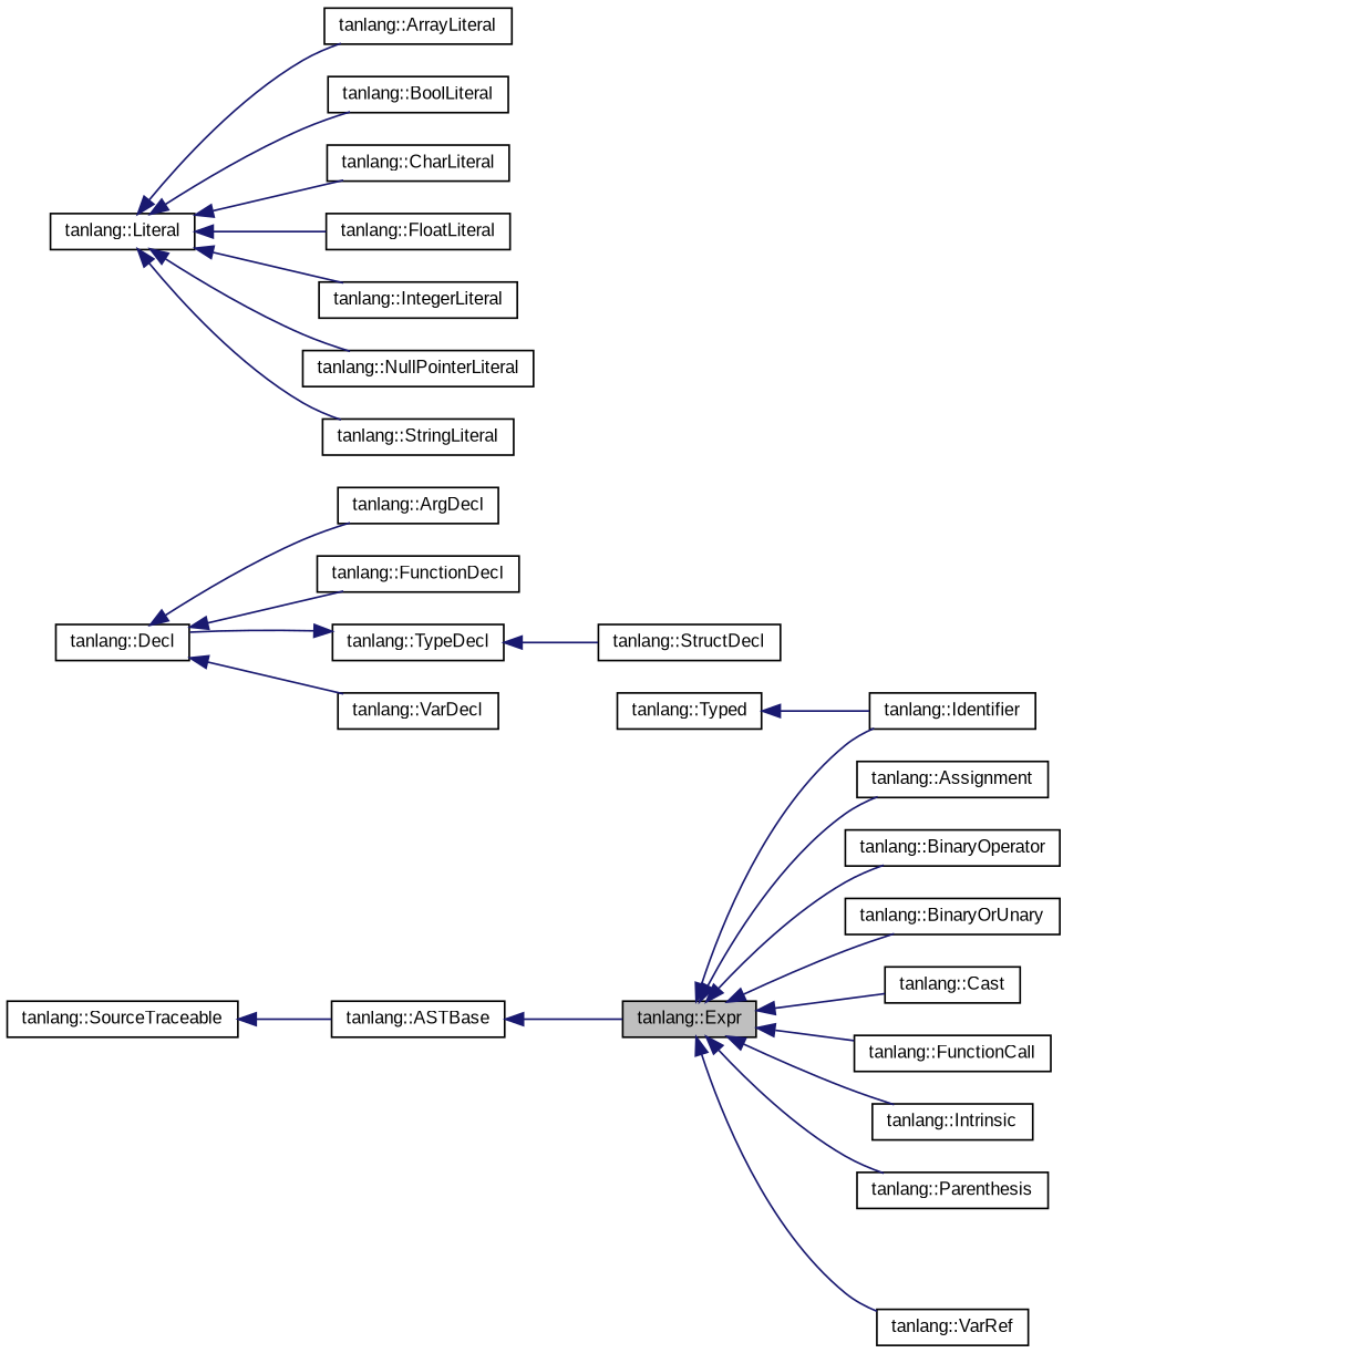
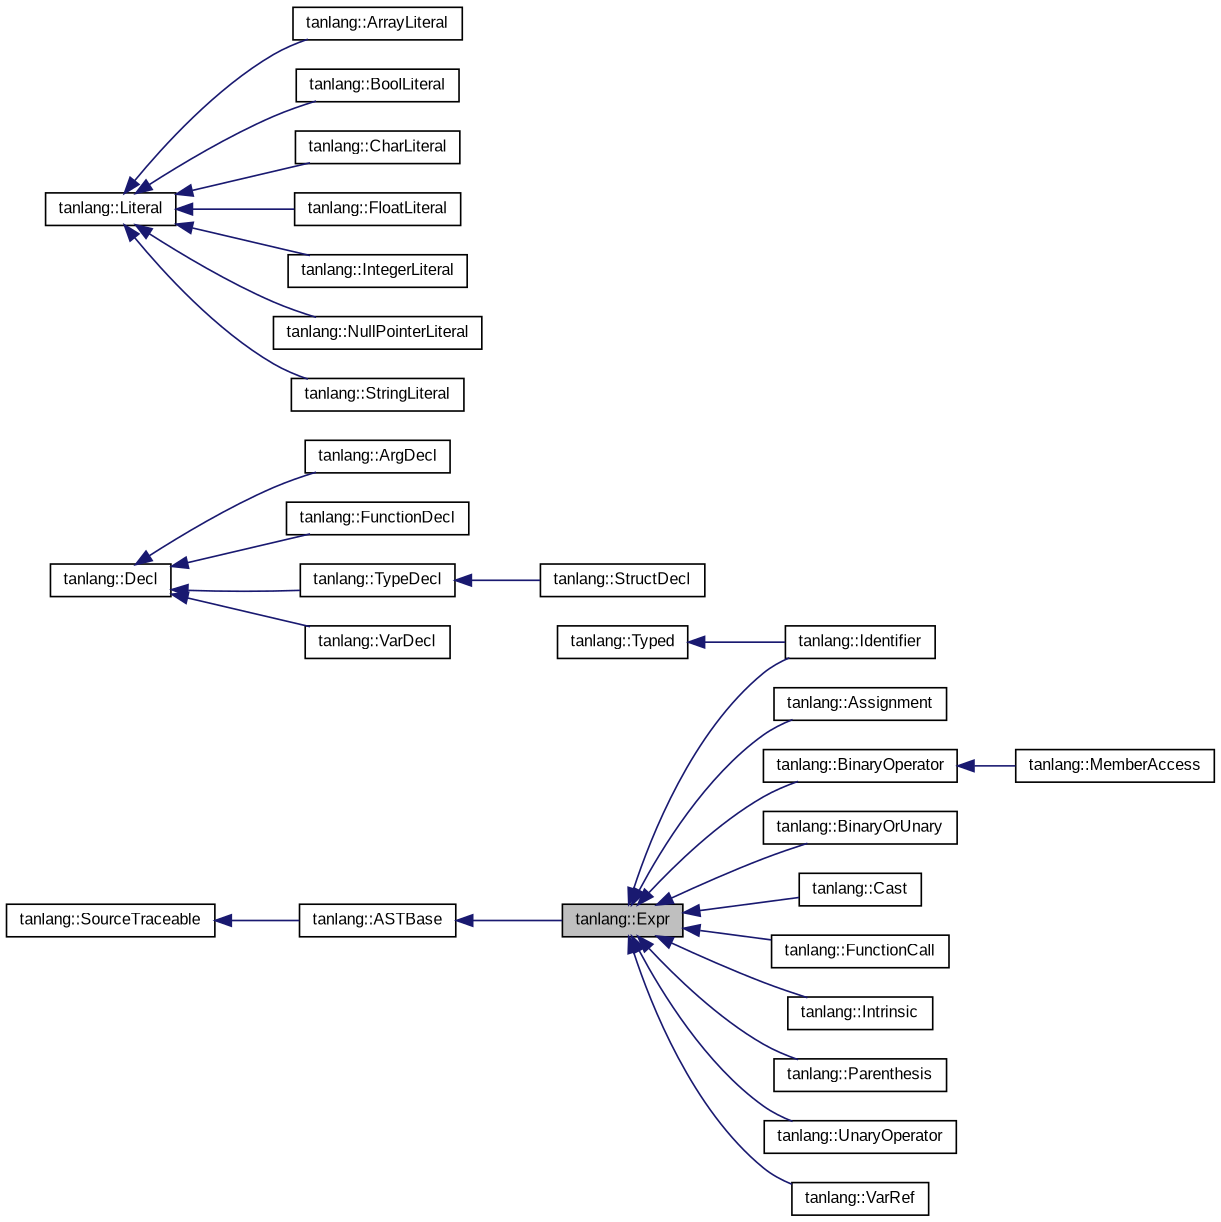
  digraph {
    fontname="Liberation Sans"
    rankdir=LR
    node [color=black fillcolor=white fontname="Liberation Sans" fontsize=10 shape=record style=filled]
    edge [color=midnightblue dir=back fontname="Liberation Sans" fontsize=10 labelfontname=Helvetica labelfontsize=10 style=solid]
    n1 [fillcolor=grey75 fontcolor=black height=0.2 label="tanlang::Expr" width=0.4]
    n2 [height=0.2 label="tanlang::Assignment" width=0.4]
    n3 [height=0.2 label="tanlang::BinaryOperator" width=0.4]
    n4 [height=0.2 label="tanlang::BinaryOrUnary" width=0.4]
    n5 [height=0.2 label="tanlang::Cast" width=0.4]
    n6 [height=0.2 label="tanlang::FunctionCall" width=0.4]
    n7 [height=0.2 label="tanlang::Identifier" width=0.4]
    n8 [height=0.2 label="tanlang::Intrinsic" width=0.4]
    n9 [height=0.2 label="tanlang::Parenthesis" width=0.4]
+   n10 [height=0.2 label="tanlang::UnaryOperator" width=0.4]
    n11 [height=0.2 label="tanlang::VarRef" width=0.4]
+   n12 [height=0.2 label="tanlang::MemberAccess" width=0.4]
    n13 [height=0.2 label="tanlang::Decl" width=0.4]
    n14 [height=0.2 label="tanlang::ArgDecl" width=0.4]
    n15 [height=0.2 label="tanlang::FunctionDecl" width=0.4]
    n16 [height=0.2 label="tanlang::TypeDecl" width=0.4]
    n17 [height=0.2 label="tanlang::VarDecl" width=0.4]
    n18 [height=0.2 label="tanlang::Literal" width=0.4]
    n19 [height=0.2 label="tanlang::ArrayLiteral" width=0.4]
    n20 [height=0.2 label="tanlang::BoolLiteral" width=0.4]
    n21 [height=0.2 label="tanlang::CharLiteral" width=0.4]
    n22 [height=0.2 label="tanlang::FloatLiteral" width=0.4]
    n23 [height=0.2 label="tanlang::IntegerLiteral" width=0.4]
    n24 [height=0.2 label="tanlang::NullPointerLiteral" width=0.4]
    n25 [height=0.2 label="tanlang::StringLiteral" width=0.4]
    n26 [height=0.2 label="tanlang::ASTBase" width=0.4]
    n27 [height=0.2 label="tanlang::SourceTraceable" width=0.4]
    n28 [height=0.2 label="tanlang::Typed" width=0.4]
    n29 [height=0.2 label="tanlang::StructDecl" width=0.4]
    n1 -> n2
    n1 -> n3
    n1 -> n4
    n1 -> n5
    n1 -> n6
    n1 -> n7
    n1 -> n8
    n1 -> n9
+   n1 -> n10
    n1 -> n11
+   n3 -> n12
    n13 -> n14
    n13 -> n15
-   n16 -> n13
+   n13 -> n16
    n13 -> n17
    n16 -> n29
    n18 -> n19
    n18 -> n20
    n18 -> n21
    n18 -> n22
    n18 -> n23
    n18 -> n24
    n18 -> n25
    n26 -> n1
    n27 -> n26
    n28 -> n7
  }
